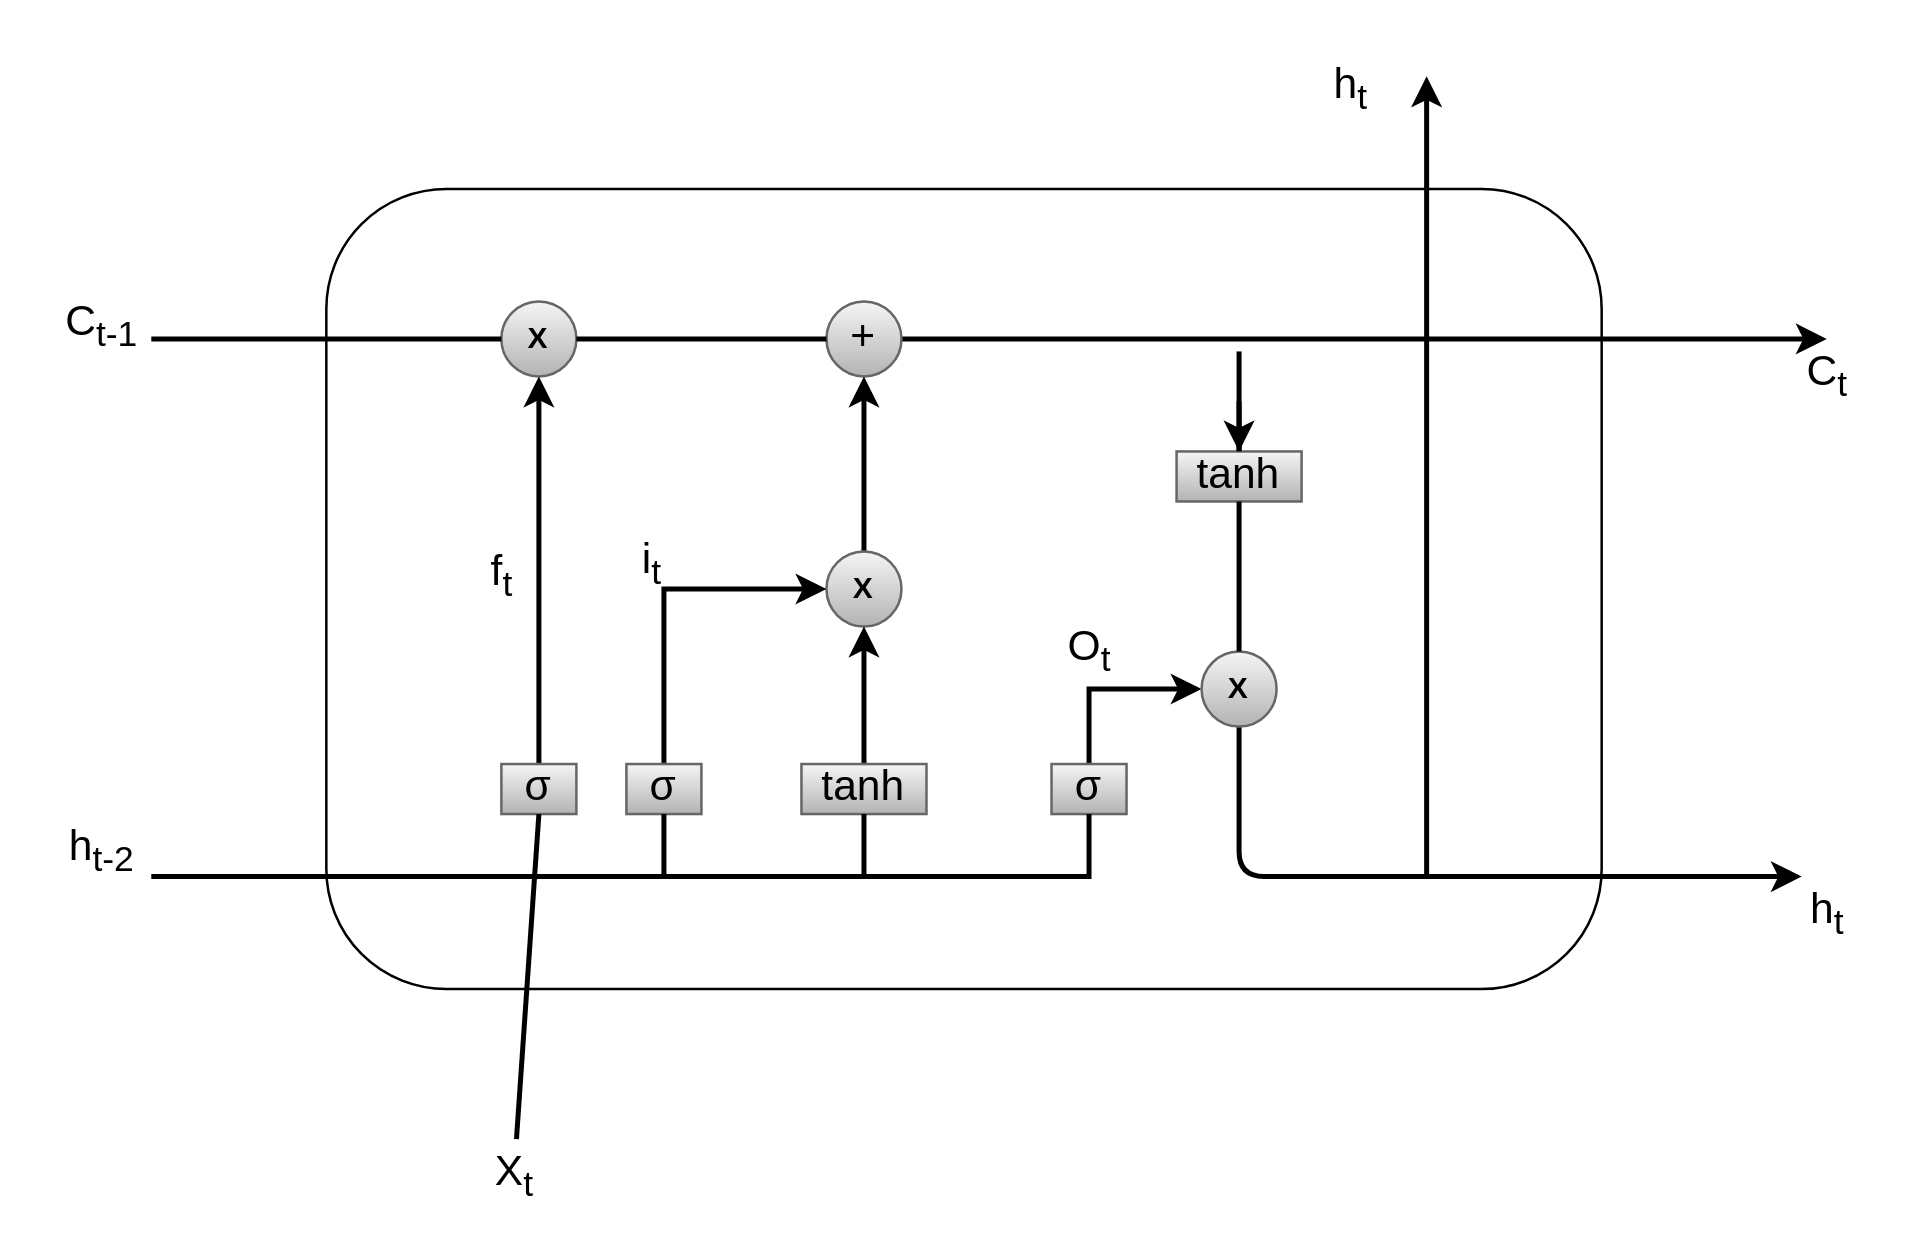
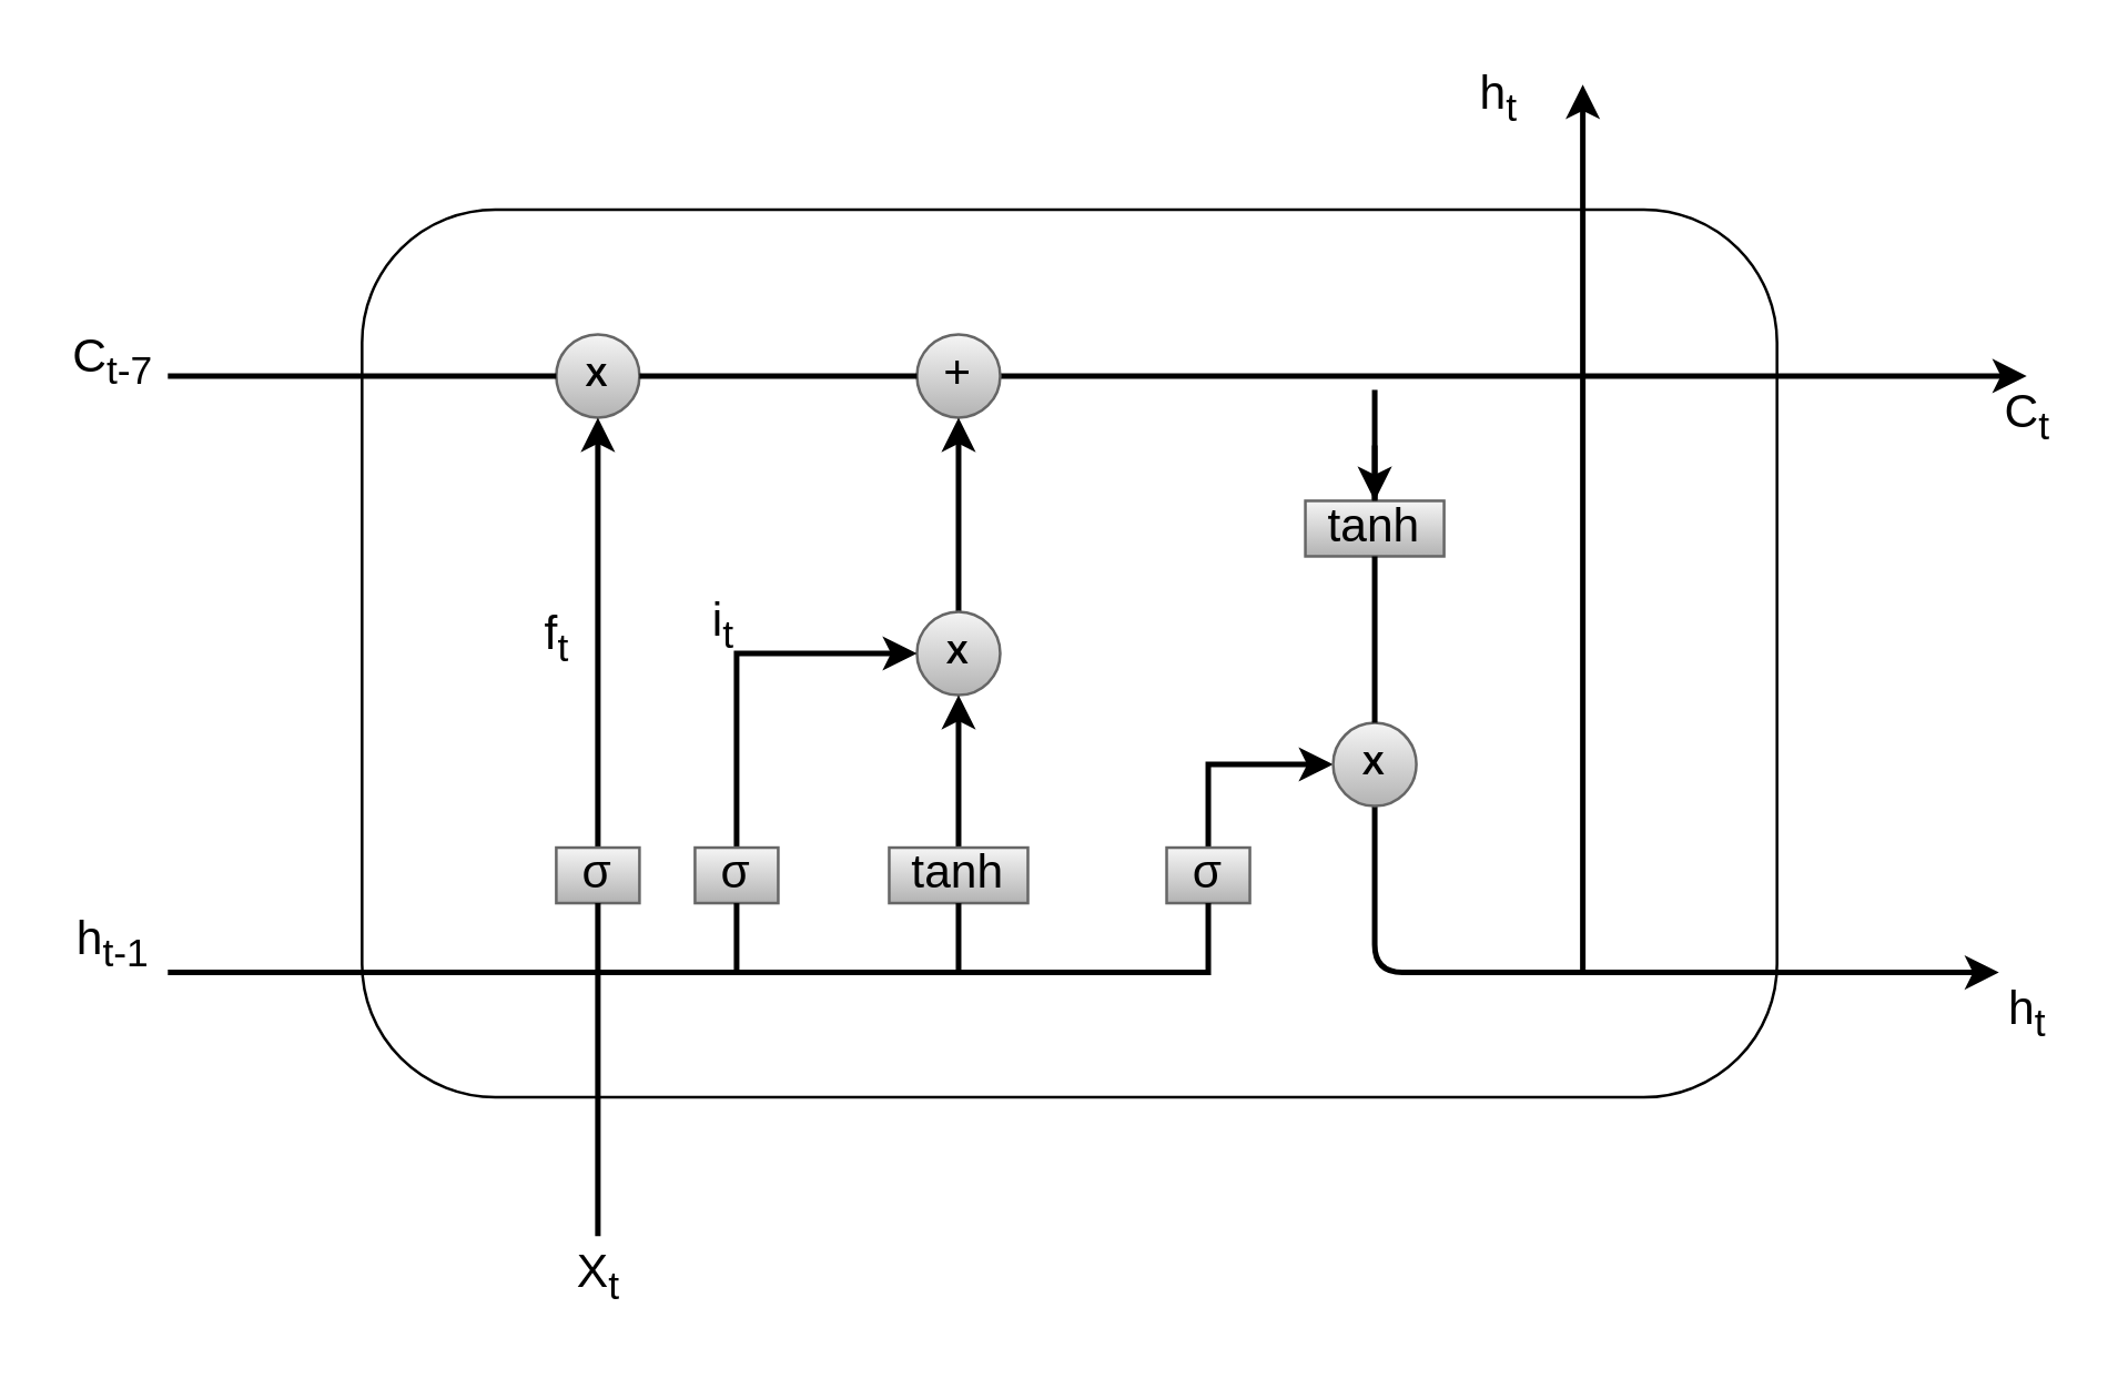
  <mxCell id="0" />
  <mxCell id="1" parent="0" />
  <mxCell id="2" value="" style="rounded=1;whiteSpace=wrap;html=1;strokeWidth=1;" vertex="1" parent="1"><mxGeometry x="130" y="75" width="510" height="320" as="geometry" /></mxCell>
  <mxCell id="3" value="&lt;b&gt;X&lt;/b&gt;" style="ellipse;whiteSpace=wrap;html=1;aspect=fixed;strokeWidth=1;fillColor=#f5f5f5;gradientColor=#b3b3b3;strokeColor=#666666;" vertex="1" parent="1"><mxGeometry x="200" y="120" width="30" height="30" as="geometry" /></mxCell>
  <mxCell id="4" value="" style="edgeStyle=orthogonalEdgeStyle;rounded=0;orthogonalLoop=1;jettySize=auto;html=1;fontSize=17;strokeWidth=2;" edge="1" parent="1" source="5"><mxGeometry relative="1" as="geometry"><mxPoint x="730" y="135" as="targetPoint" /><Array as="points"><mxPoint x="720" y="135" /></Array></mxGeometry></mxCell>
  <mxCell id="5" value="&lt;font style=&quot;font-size: 17px&quot;&gt;+&lt;/font&gt;" style="ellipse;whiteSpace=wrap;html=1;aspect=fixed;strokeWidth=1;fillColor=#f5f5f5;strokeColor=#666666;gradientColor=#b3b3b3;" vertex="1" parent="1"><mxGeometry x="330" y="120" width="30" height="30" as="geometry" /></mxCell>
  <mxCell id="6" value="" style="edgeStyle=orthogonalEdgeStyle;rounded=0;orthogonalLoop=1;jettySize=auto;html=1;fontSize=17;strokeWidth=2;" edge="1" parent="1" source="7" target="5"><mxGeometry relative="1" as="geometry" /></mxCell>
  <mxCell id="7" value="&lt;b&gt;X&lt;/b&gt;" style="ellipse;whiteSpace=wrap;html=1;aspect=fixed;strokeWidth=1;fillColor=#f5f5f5;gradientColor=#b3b3b3;strokeColor=#666666;" vertex="1" parent="1"><mxGeometry x="330" y="220" width="30" height="30" as="geometry" /></mxCell>
  <mxCell id="8" value="" style="edgeStyle=orthogonalEdgeStyle;rounded=0;orthogonalLoop=1;jettySize=auto;html=1;fontSize=17;strokeWidth=2;" edge="1" parent="1" source="9" target="3"><mxGeometry relative="1" as="geometry"><mxPoint x="215" y="215" as="targetPoint" /></mxGeometry></mxCell>
  <mxCell id="9" value="σ" style="rounded=0;whiteSpace=wrap;html=1;fontSize=17;strokeWidth=1;fillColor=#f5f5f5;gradientColor=#b3b3b3;strokeColor=#666666;" vertex="1" parent="1"><mxGeometry x="200" y="305" width="30" height="20" as="geometry" /></mxCell>
  <mxCell id="10" value="" style="edgeStyle=orthogonalEdgeStyle;rounded=0;orthogonalLoop=1;jettySize=auto;html=1;fontSize=17;entryX=0;entryY=0.5;entryDx=0;entryDy=0;strokeWidth=2;" edge="1" parent="1" source="11" target="7"><mxGeometry relative="1" as="geometry"><mxPoint x="265" y="230" as="targetPoint" /><Array as="points"><mxPoint x="265" y="235" /></Array></mxGeometry></mxCell>
  <mxCell id="11" value="σ" style="rounded=0;whiteSpace=wrap;html=1;fontSize=17;strokeWidth=1;fillColor=#f5f5f5;gradientColor=#b3b3b3;strokeColor=#666666;" vertex="1" parent="1"><mxGeometry x="250" y="305" width="30" height="20" as="geometry" /></mxCell>
  <mxCell id="12" style="edgeStyle=orthogonalEdgeStyle;rounded=0;orthogonalLoop=1;jettySize=auto;html=1;exitX=0.5;exitY=0;exitDx=0;exitDy=0;entryX=0;entryY=0.5;entryDx=0;entryDy=0;fontSize=17;strokeWidth=2;" edge="1" parent="1" source="13" target="17"><mxGeometry relative="1" as="geometry" /></mxCell>
  <mxCell id="13" value="σ" style="rounded=0;whiteSpace=wrap;html=1;fontSize=17;strokeWidth=1;fillColor=#f5f5f5;gradientColor=#b3b3b3;strokeColor=#666666;" vertex="1" parent="1"><mxGeometry x="420" y="305" width="30" height="20" as="geometry" /></mxCell>
  <mxCell id="14" value="" style="edgeStyle=orthogonalEdgeStyle;rounded=0;orthogonalLoop=1;jettySize=auto;html=1;fontSize=17;strokeWidth=2;" edge="1" parent="1" source="15" target="7"><mxGeometry relative="1" as="geometry" /></mxCell>
  <mxCell id="15" value="tanh" style="rounded=0;whiteSpace=wrap;html=1;fontSize=17;strokeWidth=1;fillColor=#f5f5f5;gradientColor=#b3b3b3;strokeColor=#666666;" vertex="1" parent="1"><mxGeometry x="320" y="305" width="50" height="20" as="geometry" /></mxCell>
  <mxCell id="16" value="" style="endArrow=classic;html=1;fontFamily=Helvetica;fontSize=17;fontColor=default;align=center;strokeColor=default;edgeStyle=orthogonalEdgeStyle;strokeWidth=2;" edge="1" parent="1" source="17"><mxGeometry relative="1" as="geometry"><mxPoint x="720" y="350" as="targetPoint" /><Array as="points"><mxPoint x="495" y="350" /></Array></mxGeometry></mxCell>
  <mxCell id="17" value="&lt;b&gt;X&lt;/b&gt;" style="ellipse;whiteSpace=wrap;html=1;aspect=fixed;strokeWidth=1;fillColor=#f5f5f5;gradientColor=#b3b3b3;strokeColor=#666666;" vertex="1" parent="1"><mxGeometry x="480" y="260" width="30" height="30" as="geometry" /></mxCell>
  <mxCell id="18" style="edgeStyle=orthogonalEdgeStyle;rounded=0;orthogonalLoop=1;jettySize=auto;html=1;fontSize=17;strokeWidth=2;" edge="1" parent="1" source="19"><mxGeometry relative="1" as="geometry"><mxPoint x="495" y="180" as="targetPoint" /></mxGeometry></mxCell>
  <mxCell id="19" value="tanh" style="rounded=0;whiteSpace=wrap;html=1;fontSize=17;strokeWidth=1;fillColor=#f5f5f5;gradientColor=#b3b3b3;strokeColor=#666666;" vertex="1" parent="1"><mxGeometry x="470" y="180" width="50" height="20" as="geometry" /></mxCell>
  <mxCell id="20" value="" style="endArrow=classic;html=1;rounded=0;fontSize=17;strokeWidth=2;" edge="1" parent="1"><mxGeometry width="50" height="50" relative="1" as="geometry"><mxPoint x="570" y="350" as="sourcePoint" /><mxPoint x="570" y="30" as="targetPoint" /></mxGeometry></mxCell>
  <mxCell id="21" value="" style="endArrow=none;html=1;rounded=0;fontSize=17;entryX=0.5;entryY=1;entryDx=0;entryDy=0;strokeWidth=2;" edge="1" parent="1" target="13"><mxGeometry width="50" height="50" relative="1" as="geometry"><mxPoint x="60" y="350" as="sourcePoint" /><mxPoint x="420" y="270" as="targetPoint" /><Array as="points"><mxPoint x="360" y="350" /><mxPoint x="435" y="350" /></Array></mxGeometry></mxCell>
  <mxCell id="22" value="" style="endArrow=none;html=1;rounded=0;fontSize=17;entryX=0.5;entryY=1;entryDx=0;entryDy=0;strokeWidth=2;startArrow=none;" edge="1" parent="1" source="37" target="9"><mxGeometry width="50" height="50" relative="1" as="geometry"><mxPoint x="215" y="440" as="sourcePoint" /><mxPoint x="210" y="350" as="targetPoint" /></mxGeometry></mxCell>
  <mxCell id="23" value="" style="endArrow=none;html=1;rounded=0;fontSize=17;strokeWidth=2;exitX=1;exitY=0.5;exitDx=0;exitDy=0;entryX=0;entryY=0.5;entryDx=0;entryDy=0;" edge="1" parent="1" source="3" target="5"><mxGeometry width="50" height="50" relative="1" as="geometry"><mxPoint x="260" y="170" as="sourcePoint" /><mxPoint x="310" y="120" as="targetPoint" /></mxGeometry></mxCell>
  <mxCell id="24" value="" style="endArrow=none;html=1;rounded=0;fontSize=17;strokeWidth=2;entryX=0;entryY=0.5;entryDx=0;entryDy=0;" edge="1" parent="1" target="3"><mxGeometry width="50" height="50" relative="1" as="geometry"><mxPoint x="60" y="135" as="sourcePoint" /><mxPoint x="150" y="120" as="targetPoint" /></mxGeometry></mxCell>
  <mxCell id="25" value="" style="endArrow=none;html=1;rounded=0;fontSize=17;strokeWidth=2;exitX=0.5;exitY=0;exitDx=0;exitDy=0;entryX=0.5;entryY=1;entryDx=0;entryDy=0;" edge="1" parent="1" source="17" target="19"><mxGeometry width="50" height="50" relative="1" as="geometry"><mxPoint x="470" y="250" as="sourcePoint" /><mxPoint x="520" y="200" as="targetPoint" /></mxGeometry></mxCell>
  <mxCell id="26" value="" style="endArrow=none;html=1;rounded=0;fontSize=17;strokeWidth=2;exitX=0.5;exitY=0;exitDx=0;exitDy=0;" edge="1" parent="1" source="19"><mxGeometry width="50" height="50" relative="1" as="geometry"><mxPoint x="470" y="190" as="sourcePoint" /><mxPoint x="495" y="140" as="targetPoint" /></mxGeometry></mxCell>
  <mxCell id="27" value="" style="endArrow=none;html=1;rounded=0;fontSize=17;strokeWidth=2;entryX=0.5;entryY=1;entryDx=0;entryDy=0;" edge="1" parent="1" target="11"><mxGeometry width="50" height="50" relative="1" as="geometry"><mxPoint x="265" y="350" as="sourcePoint" /><mxPoint x="300" y="320" as="targetPoint" /></mxGeometry></mxCell>
  <mxCell id="28" value="" style="endArrow=none;html=1;rounded=0;fontSize=17;strokeWidth=2;entryX=0.5;entryY=1;entryDx=0;entryDy=0;" edge="1" parent="1" target="15"><mxGeometry width="50" height="50" relative="1" as="geometry"><mxPoint x="345" y="350" as="sourcePoint" /><mxPoint x="380" y="320" as="targetPoint" /></mxGeometry></mxCell>
  <mxCell id="29" value="h&lt;sub&gt;t&lt;/sub&gt;" style="text;html=1;strokeColor=none;fillColor=none;align=center;verticalAlign=middle;whiteSpace=wrap;rounded=0;fontSize=17;" vertex="1" parent="1"><mxGeometry x="510" y="20" width="60" height="30" as="geometry" /></mxCell>
  <mxCell id="30" value="C&lt;sub&gt;t&lt;/sub&gt;" style="text;html=1;align=center;verticalAlign=middle;resizable=0;points=[];autosize=1;strokeColor=none;fillColor=none;fontSize=17;" vertex="1" parent="1"><mxGeometry x="715" y="135" width="30" height="30" as="geometry" /></mxCell>
  <mxCell id="31" value="h&lt;sub&gt;t&lt;/sub&gt;" style="text;html=1;align=center;verticalAlign=middle;resizable=0;points=[];autosize=1;strokeColor=none;fillColor=none;fontSize=17;" vertex="1" parent="1"><mxGeometry x="715" y="350" width="30" height="30" as="geometry" /></mxCell>
- <mxCell id="32" value="O&lt;sub&gt;t&lt;/sub&gt;" style="text;html=1;align=center;verticalAlign=middle;resizable=0;points=[];autosize=1;strokeColor=none;fillColor=none;fontSize=17;" vertex="1" parent="1"><mxGeometry x="420" y="245" width="30" height="30" as="geometry" /></mxCell>
  <mxCell id="33" value="i&lt;sub&gt;t&lt;/sub&gt;" style="text;html=1;align=center;verticalAlign=middle;resizable=0;points=[];autosize=1;strokeColor=none;fillColor=none;fontSize=17;" vertex="1" parent="1"><mxGeometry x="250" y="210" width="20" height="30" as="geometry" /></mxCell>
  <mxCell id="34" value="f&lt;sub&gt;t&lt;/sub&gt;" style="text;html=1;align=center;verticalAlign=middle;resizable=0;points=[];autosize=1;strokeColor=none;fillColor=none;fontSize=17;" vertex="1" parent="1"><mxGeometry x="190" y="215" width="20" height="30" as="geometry" /></mxCell>
- <mxCell id="35" value="C&lt;sub&gt;t-1&lt;/sub&gt;" style="text;html=1;align=center;verticalAlign=middle;resizable=0;points=[];autosize=1;strokeColor=none;fillColor=none;fontSize=17;" vertex="1" parent="1"><mxGeometry x="20" y="115" width="40" height="30" as="geometry" /></mxCell>
- <mxCell id="36" value="h&lt;sub&gt;t-2&lt;/sub&gt;" style="text;html=1;align=center;verticalAlign=middle;resizable=0;points=[];autosize=1;strokeColor=none;fillColor=none;fontSize=17;" vertex="1" parent="1"><mxGeometry x="20" y="325" width="40" height="30" as="geometry" /></mxCell>
- <mxCell id="37" value="X&lt;sub&gt;t&lt;/sub&gt;" style="text;html=1;align=center;verticalAlign=middle;resizable=0;points=[];autosize=1;strokeColor=none;fillColor=none;fontSize=17;" vertex="1" parent="1"><mxGeometry x="190" y="455" width="30" height="30" as="geometry" /></mxCell>
+ <mxCell id="35" value="C&lt;sub&gt;t-7&lt;/sub&gt;" style="text;html=1;align=center;verticalAlign=middle;resizable=0;points=[];autosize=1;strokeColor=none;fillColor=none;fontSize=17;" vertex="1" parent="1"><mxGeometry x="20" y="115" width="40" height="30" as="geometry" /></mxCell>
+ <mxCell id="36" value="h&lt;sub&gt;t-1&lt;/sub&gt;" style="text;html=1;align=center;verticalAlign=middle;resizable=0;points=[];autosize=1;strokeColor=none;fillColor=none;fontSize=17;" vertex="1" parent="1"><mxGeometry x="20" y="325" width="40" height="30" as="geometry" /></mxCell>
+ <mxCell id="37" value="X&lt;sub&gt;t&lt;/sub&gt;" style="text;html=1;align=center;verticalAlign=middle;resizable=0;points=[];autosize=1;strokeColor=none;fillColor=none;fontSize=17;" vertex="1" parent="1"><mxGeometry x="200" y="445" width="30" height="30" as="geometry" /></mxCell>
